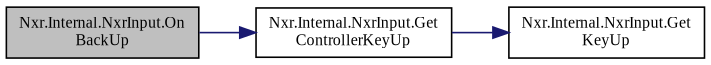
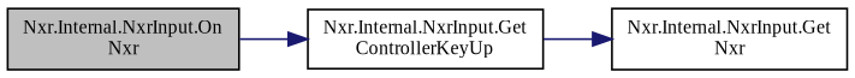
  digraph {
    fontname="Liberation Serif"
    rankdir=LR
    node [color=black fillcolor=white fontname="Liberation Serif" fontsize=10 shape=record style=filled]
    edge [color=midnightblue fontname="Liberation Serif" fontsize=10 labelfontname=Helvetica labelfontsize=10 style=solid]
-   n1 [fillcolor=grey75 fontcolor=black height=0.2 label="Nxr.Internal.NxrInput.On\lBackUp" width=0.4]
+   n1 [fillcolor=grey75 fontcolor=black height=0.2 label="Nxr.Internal.NxrInput.On\lNxr" width=0.4]
    n2 [height=0.2 label="Nxr.Internal.NxrInput.Get\lControllerKeyUp" width=0.4]
-   n3 [height=0.2 label="Nxr.Internal.NxrInput.Get\lKeyUp" width=0.4]
+   n3 [height=0.2 label="Nxr.Internal.NxrInput.Get\lNxr" width=0.4]
    n1 -> n2
    n2 -> n3
  }
